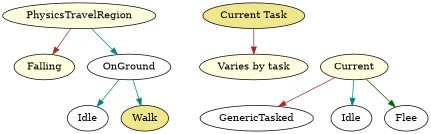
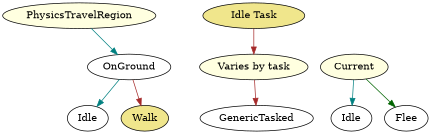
  digraph {
    node [fillcolor=white style=filled]
    edge [color=brown]
    n1 [label=Idle]
    PhysicsTravelRegion [fillcolor=lightyellow]
-   Falling [fillcolor=lightyellow]
    OnGround
    Walk [fillcolor=khaki]
-   "Current Task" [fillcolor=khaki]
+   "Current Task" [fillcolor=khaki label="Idle Task"]
    "Varies by task" [fillcolor=lightyellow]
    n8 [label=Idle]
    n9 [fillcolor=lightyellow label=Current]
    GenericTasked
    Flee
-   PhysicsTravelRegion -> Falling
    PhysicsTravelRegion -> OnGround [color=teal]
    OnGround -> n1 [color=teal]
-   OnGround -> Walk [color=teal]
+   OnGround -> Walk
    "Current Task" -> "Varies by task"
    n9 -> n8 [color=teal]
-   n9 -> GenericTasked
+   "Varies by task" -> GenericTasked
    n9 -> Flee [color=darkgreen]
  }
